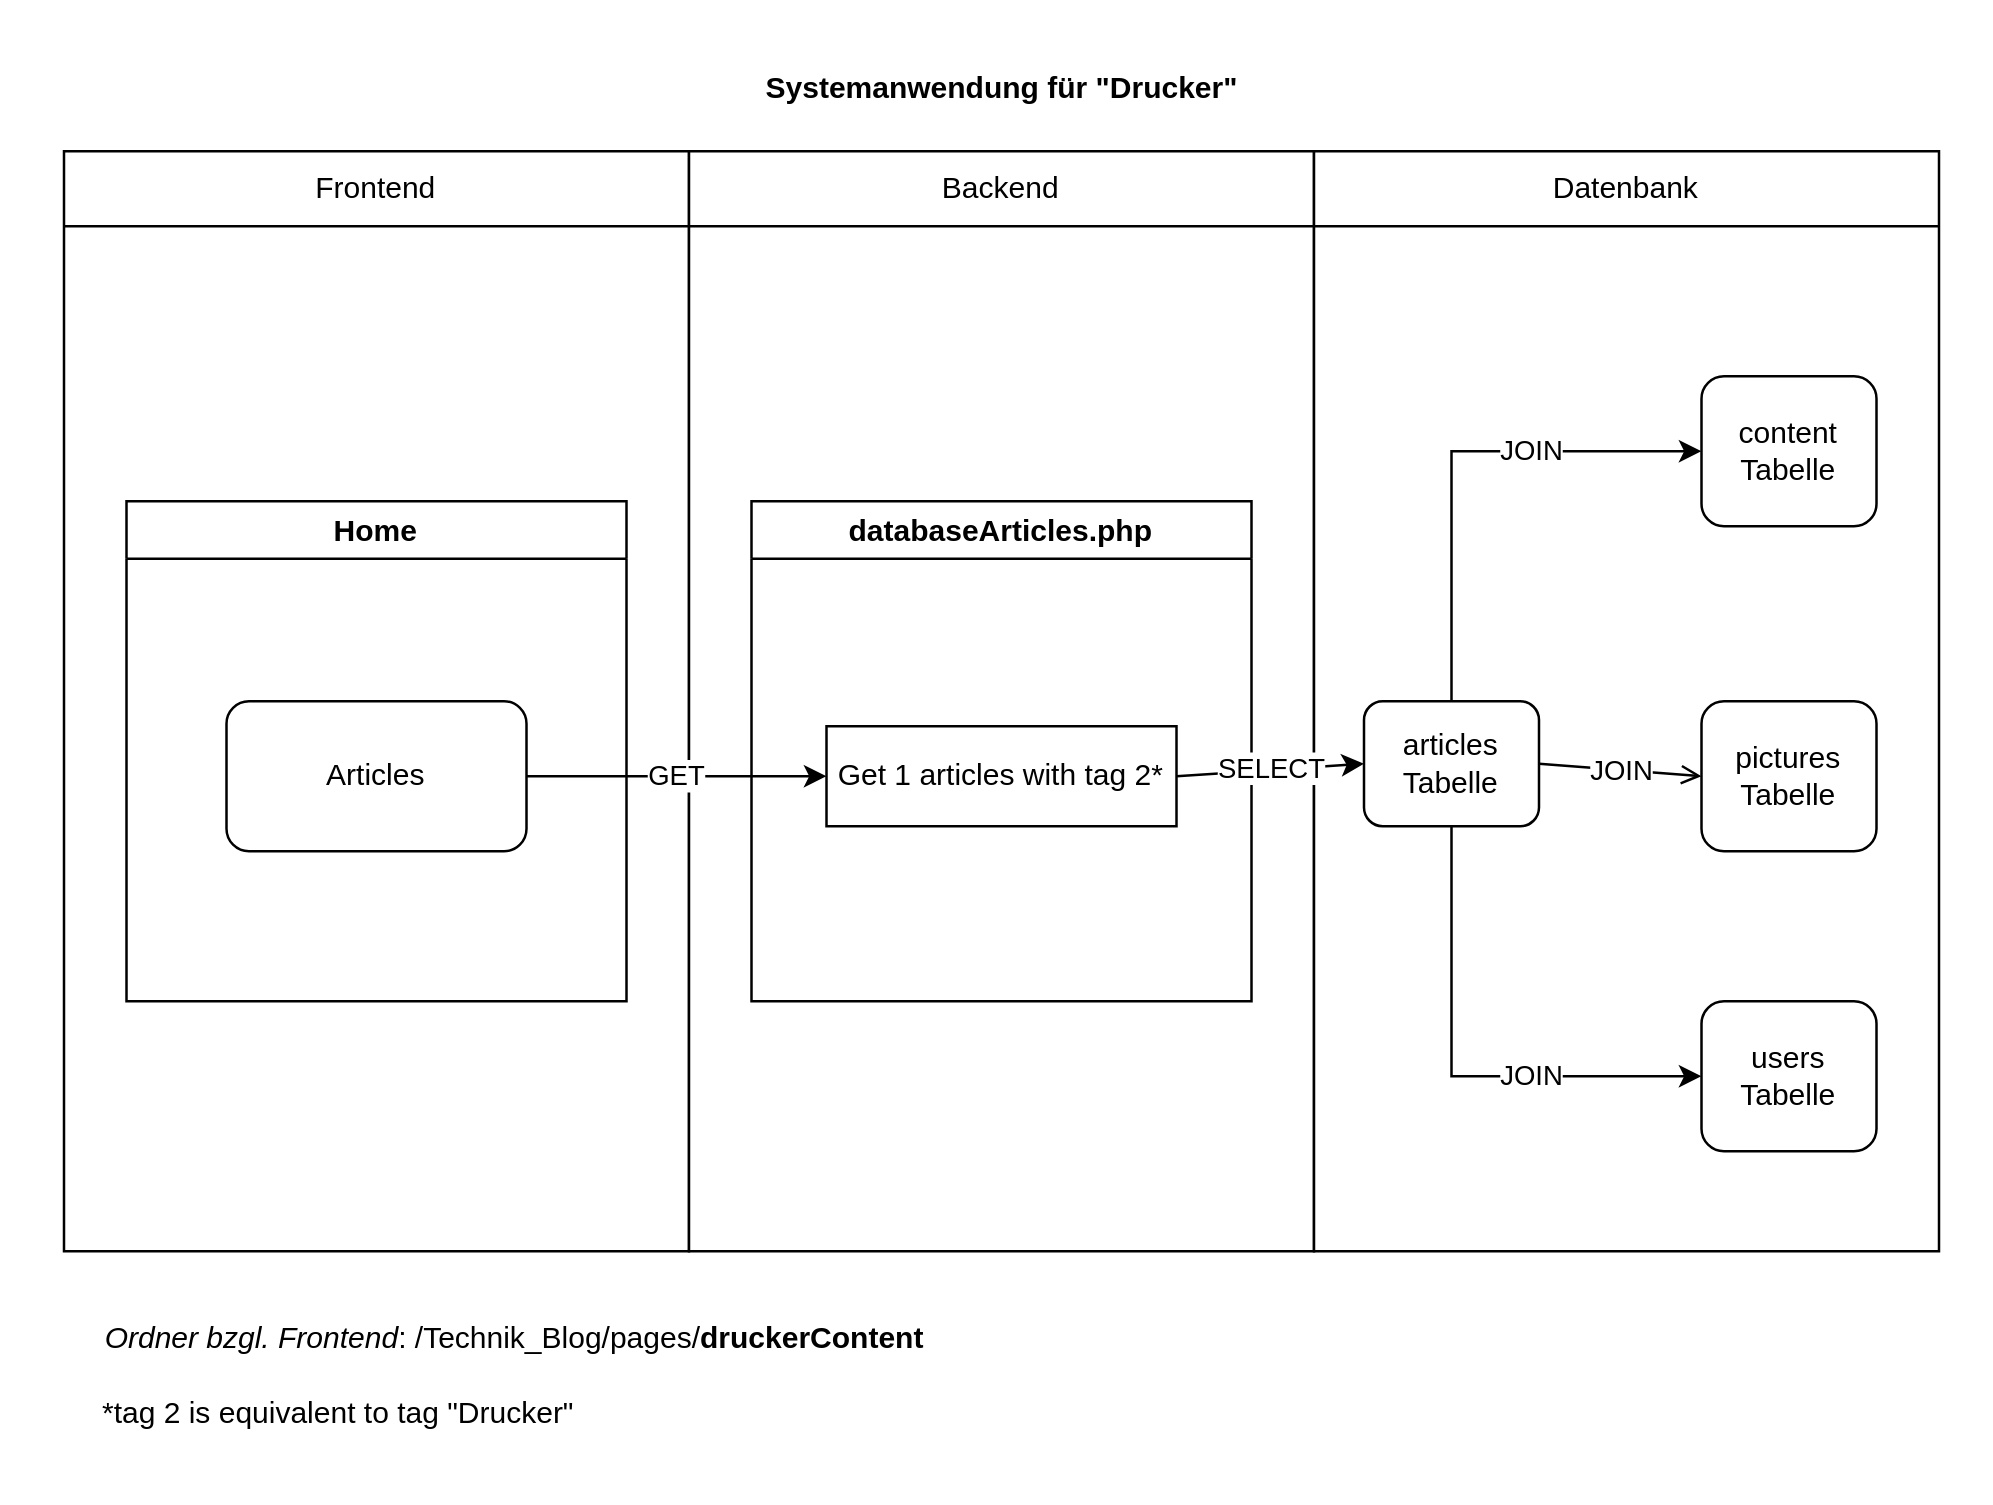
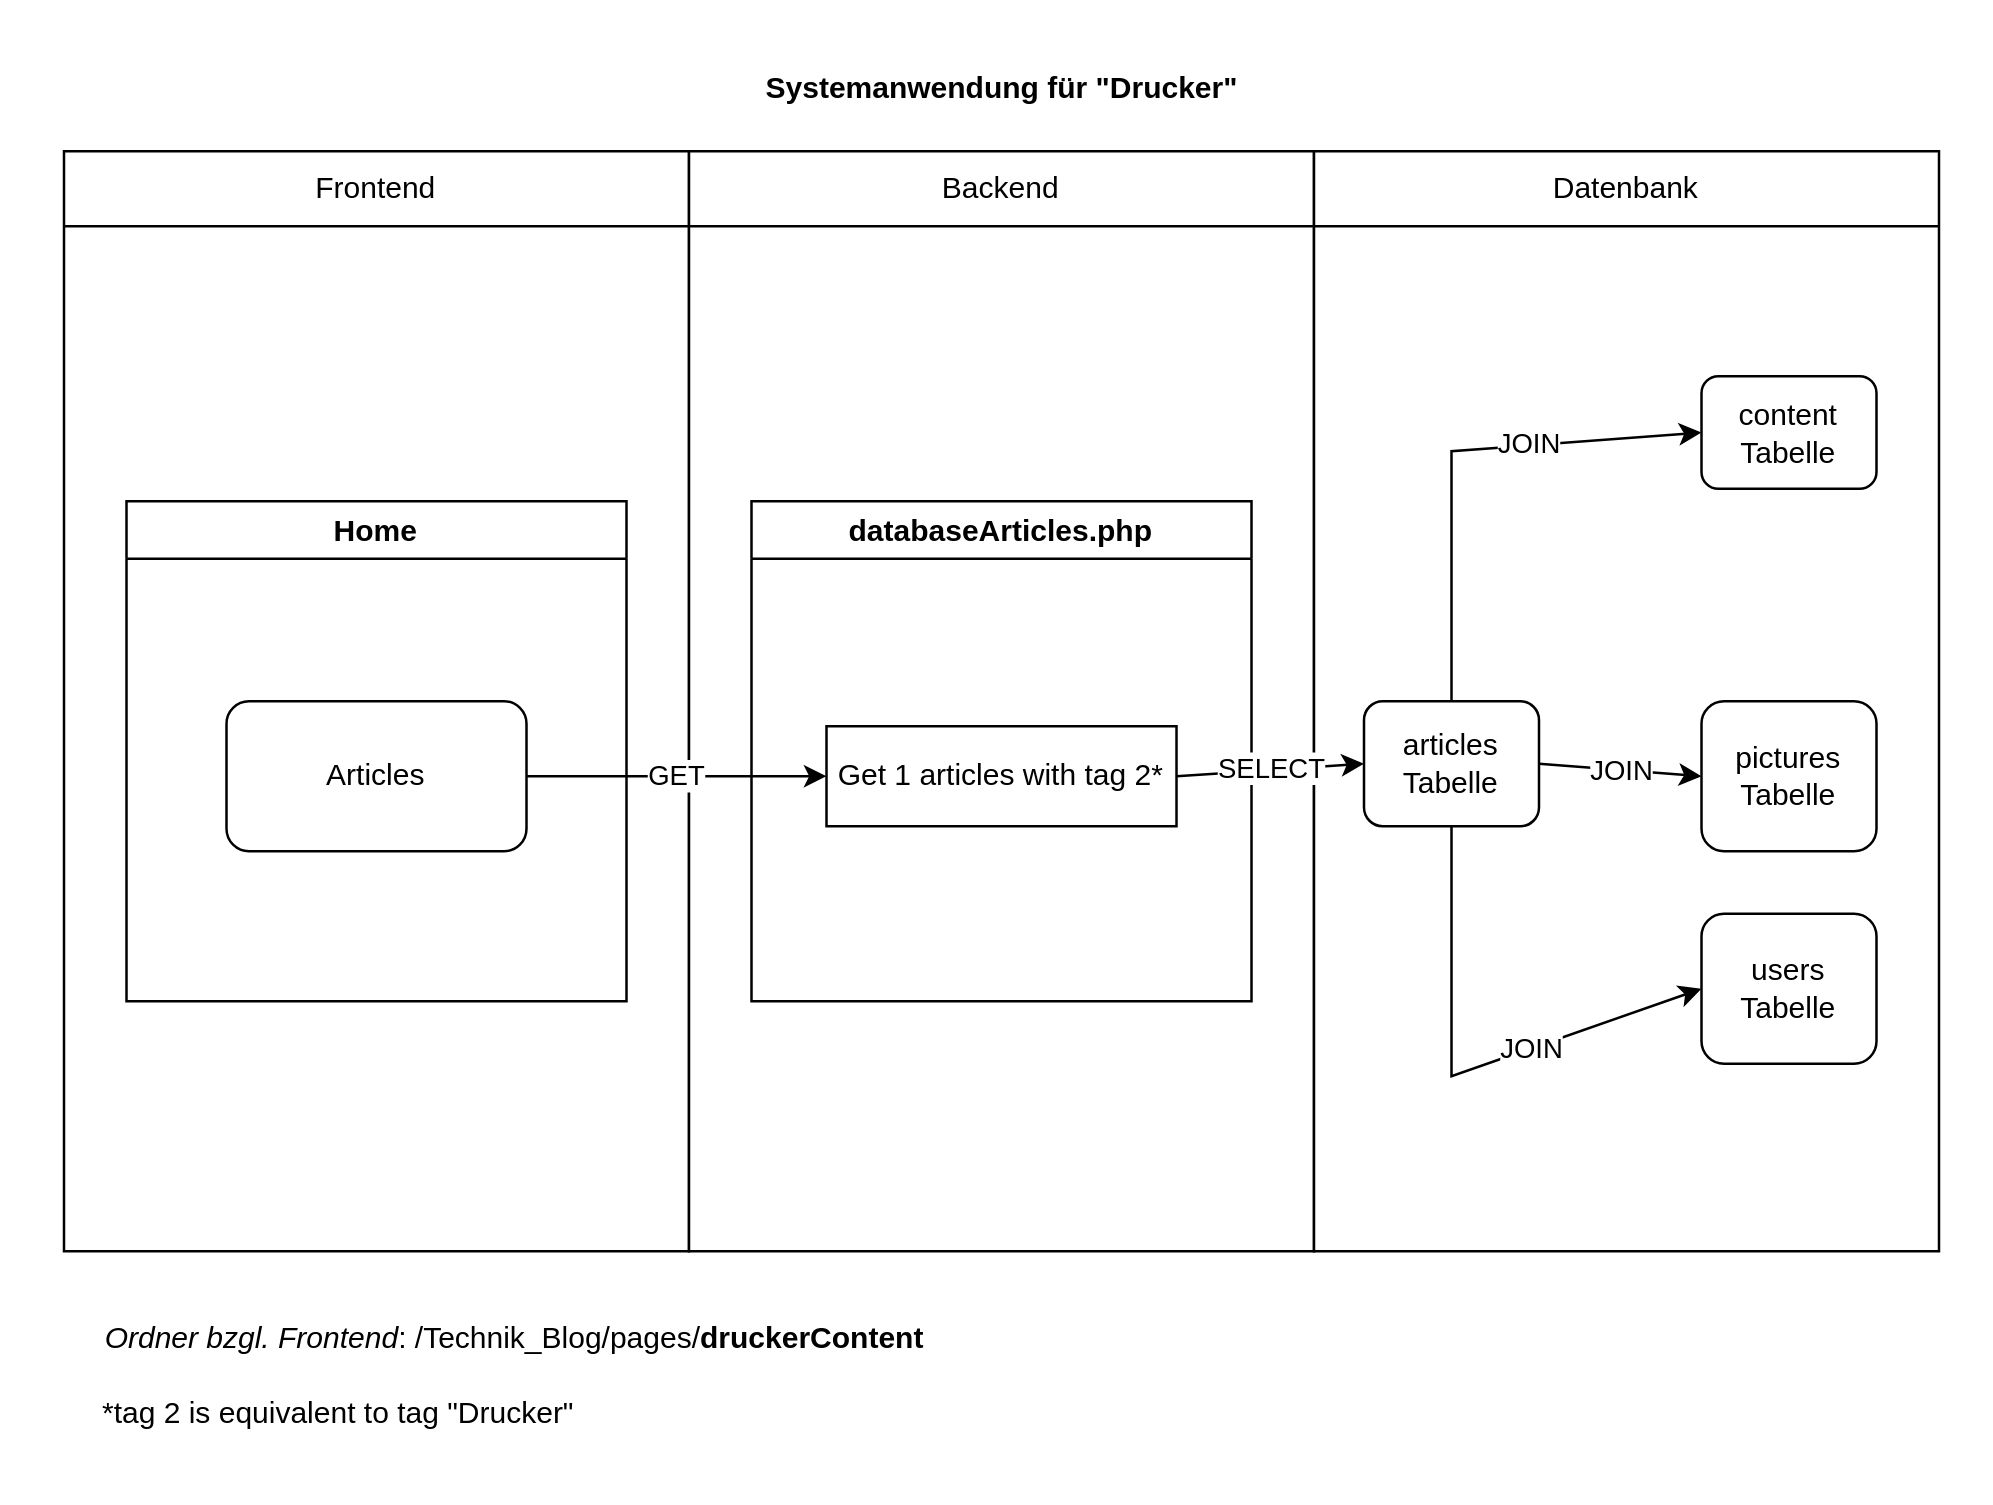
  <mxCell id="0" />
  <mxCell id="1" parent="0" />
  <mxCell id="2" value="Systemanwendung für &quot;Drucker&quot;" style="text;html=1;strokeColor=none;fillColor=none;align=center;verticalAlign=middle;whiteSpace=wrap;rounded=0;fontStyle=1" parent="1" vertex="1"><mxGeometry x="295.75" y="20" width="208.5" height="30" as="geometry" /></mxCell>
  <mxCell id="3" value="" style="rounded=0;whiteSpace=wrap;html=1;labelPosition=center;verticalLabelPosition=top;align=center;verticalAlign=bottom;spacingTop=0;" parent="1" vertex="1"><mxGeometry x="25" y="60" width="250" height="440" as="geometry" /></mxCell>
  <mxCell id="4" value="" style="rounded=0;whiteSpace=wrap;html=1;" parent="1" vertex="1"><mxGeometry x="275" y="60" width="250" height="440" as="geometry" /></mxCell>
  <mxCell id="5" value="Frontend" style="text;html=1;strokeColor=none;fillColor=none;align=center;verticalAlign=middle;whiteSpace=wrap;rounded=0;" parent="1" vertex="1"><mxGeometry x="120" y="60" width="60" height="30" as="geometry" /></mxCell>
  <mxCell id="6" value="Backend" style="text;html=1;strokeColor=none;fillColor=none;align=center;verticalAlign=middle;whiteSpace=wrap;rounded=0;" parent="1" vertex="1"><mxGeometry x="370" y="60" width="60" height="30" as="geometry" /></mxCell>
  <mxCell id="7" value="Home" style="swimlane;" parent="1" vertex="1"><mxGeometry x="50" y="200" width="200" height="200" as="geometry" /></mxCell>
  <mxCell id="8" value="Articles" style="rounded=1;whiteSpace=wrap;html=1;" parent="7" vertex="1"><mxGeometry x="40" y="80" width="120" height="60" as="geometry" /></mxCell>
  <mxCell id="9" value="databaseArticles.php" style="swimlane;" parent="1" vertex="1"><mxGeometry x="300" y="200" width="200" height="200" as="geometry" /></mxCell>
  <mxCell id="10" value="Get 1 articles with tag 2*" style="rounded=0;whiteSpace=wrap;html=1;" parent="9" vertex="1"><mxGeometry x="30" y="90" width="140" height="40" as="geometry" /></mxCell>
  <mxCell id="11" value="&lt;i&gt;Ordner bzgl. Frontend&lt;/i&gt;: /Technik_Blog/pages/&lt;b&gt;druckerContent&lt;/b&gt;" style="text;html=1;align=center;verticalAlign=middle;resizable=0;points=[];autosize=1;strokeColor=none;fillColor=none;" parent="1" vertex="1"><mxGeometry x="30" y="520" width="350" height="30" as="geometry" /></mxCell>
  <mxCell id="12" value="*tag 2 is equivalent to tag &quot;Drucker&quot;" style="text;html=1;strokeColor=none;fillColor=none;align=center;verticalAlign=middle;whiteSpace=wrap;rounded=0;" parent="1" vertex="1"><mxGeometry x="20" y="550" width="230" height="30" as="geometry" /></mxCell>
  <mxCell id="13" value="GET" style="endArrow=classic;html=1;rounded=0;exitX=1;exitY=0.5;exitDx=0;exitDy=0;entryX=0;entryY=0.5;entryDx=0;entryDy=0;" parent="1" source="8" target="10" edge="1"><mxGeometry width="50" height="50" relative="1" as="geometry"><mxPoint x="325" y="290" as="sourcePoint" /><mxPoint x="375" y="240" as="targetPoint" /></mxGeometry></mxCell>
  <mxCell id="14" value="" style="rounded=0;whiteSpace=wrap;html=1;" vertex="1" parent="1"><mxGeometry x="525" y="60" width="250" height="440" as="geometry" /></mxCell>
  <mxCell id="15" value="Datenbank" style="text;html=1;strokeColor=none;fillColor=none;align=center;verticalAlign=middle;whiteSpace=wrap;rounded=0;" vertex="1" parent="1"><mxGeometry x="620" y="60" width="60" height="30" as="geometry" /></mxCell>
  <mxCell id="16" value="articles Tabelle" style="rounded=1;whiteSpace=wrap;html=1;" vertex="1" parent="1"><mxGeometry x="545" y="280" width="70" height="50" as="geometry" /></mxCell>
- <mxCell id="17" value="content Tabelle" style="rounded=1;whiteSpace=wrap;html=1;" vertex="1" parent="1"><mxGeometry x="680" y="150" width="70" height="60" as="geometry" /></mxCell>
+ <mxCell id="17" value="content Tabelle" style="rounded=1;whiteSpace=wrap;html=1;" vertex="1" parent="1"><mxGeometry x="680" y="150" width="70" height="45" as="geometry" /></mxCell>
  <mxCell id="18" value="pictures Tabelle" style="rounded=1;whiteSpace=wrap;html=1;" vertex="1" parent="1"><mxGeometry x="680" y="280" width="70" height="60" as="geometry" /></mxCell>
- <mxCell id="19" value="users Tabelle" style="rounded=1;whiteSpace=wrap;html=1;" vertex="1" parent="1"><mxGeometry x="680" y="400" width="70" height="60" as="geometry" /></mxCell>
- <mxCell id="20" value="JOIN" style="endArrow=open;html=1;rounded=0;exitX=1;exitY=0.5;exitDx=0;exitDy=0;entryX=0;entryY=0.5;entryDx=0;entryDy=0;" edge="1" parent="1" source="16" target="18"><mxGeometry width="50" height="50" relative="1" as="geometry"><mxPoint x="345" y="300" as="sourcePoint" /><mxPoint x="395" y="250" as="targetPoint" /></mxGeometry></mxCell>
+ <mxCell id="19" value="users Tabelle" style="rounded=1;whiteSpace=wrap;html=1;" vertex="1" parent="1"><mxGeometry x="680" y="365" width="70" height="60" as="geometry" /></mxCell>
+ <mxCell id="20" value="JOIN" style="endArrow=classic;html=1;rounded=0;exitX=1;exitY=0.5;exitDx=0;exitDy=0;entryX=0;entryY=0.5;entryDx=0;entryDy=0;" edge="1" parent="1" source="16" target="18"><mxGeometry width="50" height="50" relative="1" as="geometry"><mxPoint x="345" y="300" as="sourcePoint" /><mxPoint x="395" y="250" as="targetPoint" /></mxGeometry></mxCell>
  <mxCell id="21" value="" style="endArrow=classic;html=1;rounded=0;exitX=0.5;exitY=1;exitDx=0;exitDy=0;entryX=0;entryY=0.5;entryDx=0;entryDy=0;" edge="1" parent="1" source="16" target="19"><mxGeometry width="50" height="50" relative="1" as="geometry"><mxPoint x="345" y="300" as="sourcePoint" /><mxPoint x="395" y="250" as="targetPoint" /><Array as="points"><mxPoint x="580" y="430" /></Array></mxGeometry></mxCell>
  <mxCell id="22" value="JOIN" style="edgeLabel;html=1;align=center;verticalAlign=middle;resizable=0;points=[];" vertex="1" connectable="0" parent="21"><mxGeometry x="0.296" y="1" relative="1" as="geometry"><mxPoint x="1" as="offset" /></mxGeometry></mxCell>
  <mxCell id="23" value="" style="endArrow=classic;html=1;rounded=0;exitX=0.5;exitY=0;exitDx=0;exitDy=0;entryX=0;entryY=0.5;entryDx=0;entryDy=0;" edge="1" parent="1" source="16" target="17"><mxGeometry width="50" height="50" relative="1" as="geometry"><mxPoint x="590" y="350" as="sourcePoint" /><mxPoint x="690" y="440" as="targetPoint" /><Array as="points"><mxPoint x="580" y="180" /></Array></mxGeometry></mxCell>
  <mxCell id="24" value="JOIN" style="edgeLabel;html=1;align=center;verticalAlign=middle;resizable=0;points=[];" vertex="1" connectable="0" parent="23"><mxGeometry x="0.296" y="1" relative="1" as="geometry"><mxPoint x="1" as="offset" /></mxGeometry></mxCell>
  <mxCell id="25" value="" style="endArrow=none;html=1;rounded=0;" parent="1" edge="1"><mxGeometry width="50" height="50" relative="1" as="geometry"><mxPoint x="25" y="90" as="sourcePoint" /><mxPoint x="775" y="90" as="targetPoint" /></mxGeometry></mxCell>
  <mxCell id="26" value="SELECT" style="endArrow=classic;html=1;rounded=0;exitX=1;exitY=0.5;exitDx=0;exitDy=0;entryX=0;entryY=0.5;entryDx=0;entryDy=0;" edge="1" parent="1" source="10" target="16"><mxGeometry width="50" height="50" relative="1" as="geometry"><mxPoint x="255" y="300" as="sourcePoint" /><mxPoint x="305" y="250" as="targetPoint" /></mxGeometry></mxCell>
